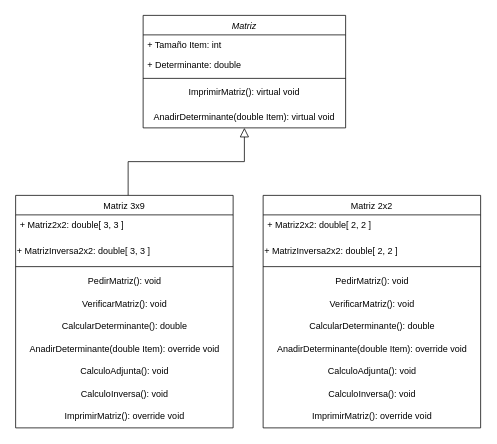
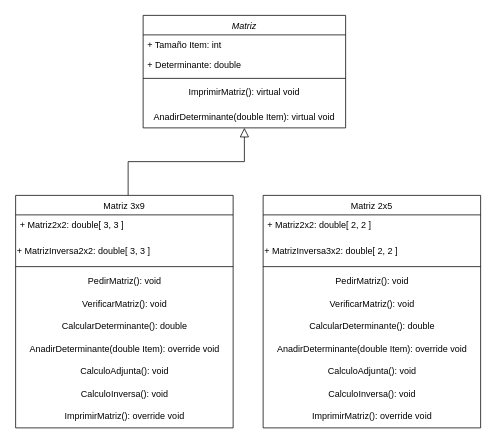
  <mxCell id="0" />
  <mxCell id="1" parent="0" />
  <mxCell id="2" value="Matriz" style="swimlane;fontStyle=2;align=center;verticalAlign=top;childLayout=stackLayout;horizontal=1;startSize=26;horizontalStack=0;resizeParent=1;resizeLast=0;collapsible=1;marginBottom=0;rounded=0;shadow=0;strokeWidth=1;" parent="1" vertex="1"><mxGeometry x="190" y="20" width="270" height="150" as="geometry"><mxRectangle x="230" y="140" width="160" height="26" as="alternateBounds" /></mxGeometry></mxCell>
  <mxCell id="3" value="+ Tamaño Item: int" style="text;align=left;verticalAlign=top;spacingLeft=4;spacingRight=4;overflow=hidden;rotatable=0;points=[[0,0.5],[1,0.5]];portConstraint=eastwest;" parent="2" vertex="1"><mxGeometry y="26" width="270" height="26" as="geometry" /></mxCell>
  <mxCell id="4" value="+ Determinante: double" style="text;align=left;verticalAlign=top;spacingLeft=4;spacingRight=4;overflow=hidden;rotatable=0;points=[[0,0.5],[1,0.5]];portConstraint=eastwest;rounded=0;shadow=0;html=0;" parent="2" vertex="1"><mxGeometry y="52" width="270" height="28" as="geometry" /></mxCell>
  <mxCell id="5" value="" style="line;html=1;strokeWidth=1;align=left;verticalAlign=middle;spacingTop=-1;spacingLeft=3;spacingRight=3;rotatable=0;labelPosition=right;points=[];portConstraint=eastwest;" parent="2" vertex="1"><mxGeometry y="80" width="270" height="8" as="geometry" /></mxCell>
  <mxCell id="6" value="ImprimirMatriz(): virtual void" style="text;align=center;verticalAlign=top;spacingLeft=4;spacingRight=4;overflow=hidden;rotatable=0;points=[[0,0.5],[1,0.5]];portConstraint=eastwest;" parent="2" vertex="1"><mxGeometry y="88" width="270" height="32" as="geometry" /></mxCell>
  <mxCell id="7" value="AnadirDeterminante(double Item): virtual void" style="text;align=center;verticalAlign=middle;resizable=0;points=[];autosize=1;strokeColor=none;fillColor=none;" vertex="1" parent="2"><mxGeometry y="120" width="270" height="30" as="geometry" /></mxCell>
  <mxCell id="8" value="" style="endArrow=block;endSize=10;endFill=0;shadow=0;strokeWidth=1;rounded=0;curved=0;edgeStyle=elbowEdgeStyle;elbow=vertical;" parent="1" target="2" edge="1"><mxGeometry width="160" relative="1" as="geometry"><mxPoint x="170" y="260" as="sourcePoint" /><mxPoint x="170" y="103" as="targetPoint" /></mxGeometry></mxCell>
- <mxCell id="9" value="Matriz 2x2" style="swimlane;fontStyle=0;align=center;verticalAlign=top;childLayout=stackLayout;horizontal=1;startSize=26;horizontalStack=0;resizeParent=1;resizeLast=0;collapsible=1;marginBottom=0;rounded=0;shadow=0;strokeWidth=1;" parent="1" vertex="1"><mxGeometry x="350" y="260" width="290" height="310" as="geometry"><mxRectangle x="340" y="380" width="170" height="26" as="alternateBounds" /></mxGeometry></mxCell>
+ <mxCell id="9" value="Matriz 2x5" style="swimlane;fontStyle=0;align=center;verticalAlign=top;childLayout=stackLayout;horizontal=1;startSize=26;horizontalStack=0;resizeParent=1;resizeLast=0;collapsible=1;marginBottom=0;rounded=0;shadow=0;strokeWidth=1;" parent="1" vertex="1"><mxGeometry x="350" y="260" width="290" height="310" as="geometry"><mxRectangle x="340" y="380" width="170" height="26" as="alternateBounds" /></mxGeometry></mxCell>
  <mxCell id="10" value="+ Matriz2x2: double[ 2, 2 ]" style="text;align=left;verticalAlign=top;spacingLeft=4;spacingRight=4;overflow=hidden;rotatable=0;points=[[0,0.5],[1,0.5]];portConstraint=eastwest;" parent="9" vertex="1"><mxGeometry y="26" width="290" height="34" as="geometry" /></mxCell>
- <mxCell id="11" value="+ MatrizInversa2x2: double[ 2, 2 ]" style="text;html=1;align=left;verticalAlign=middle;resizable=0;points=[];autosize=1;strokeColor=none;fillColor=none;" vertex="1" parent="9"><mxGeometry y="60" width="290" height="30" as="geometry" /></mxCell>
+ <mxCell id="11" value="+ MatrizInversa3x2: double[ 2, 2 ]" style="text;html=1;align=left;verticalAlign=middle;resizable=0;points=[];autosize=1;strokeColor=none;fillColor=none;" vertex="1" parent="9"><mxGeometry y="60" width="290" height="30" as="geometry" /></mxCell>
  <mxCell id="12" value="" style="line;html=1;strokeWidth=1;align=left;verticalAlign=middle;spacingTop=-1;spacingLeft=3;spacingRight=3;rotatable=0;labelPosition=right;points=[];portConstraint=eastwest;" parent="9" vertex="1"><mxGeometry y="90" width="290" height="10" as="geometry" /></mxCell>
  <mxCell id="13" value="PedirMatriz(): void" style="text;html=1;align=center;verticalAlign=middle;resizable=0;points=[];autosize=1;strokeColor=none;fillColor=none;" vertex="1" parent="9"><mxGeometry y="100" width="290" height="30" as="geometry" /></mxCell>
  <mxCell id="14" value="VerificarMatriz(): void" style="text;html=1;align=center;verticalAlign=middle;resizable=0;points=[];autosize=1;strokeColor=none;fillColor=none;" vertex="1" parent="9"><mxGeometry y="130" width="290" height="30" as="geometry" /></mxCell>
  <mxCell id="15" value="CalcularDeterminante(): double" style="text;html=1;align=center;verticalAlign=middle;resizable=0;points=[];autosize=1;strokeColor=none;fillColor=none;" vertex="1" parent="9"><mxGeometry y="160" width="290" height="30" as="geometry" /></mxCell>
  <mxCell id="16" value="AnadirDeterminante(double Item): override void" style="text;html=1;align=center;verticalAlign=middle;resizable=0;points=[];autosize=1;strokeColor=none;fillColor=none;" vertex="1" parent="9"><mxGeometry y="190" width="290" height="30" as="geometry" /></mxCell>
  <mxCell id="17" value="CalculoAdjunta(): void" style="text;html=1;align=center;verticalAlign=middle;resizable=0;points=[];autosize=1;strokeColor=none;fillColor=none;" vertex="1" parent="9"><mxGeometry y="220" width="290" height="30" as="geometry" /></mxCell>
  <mxCell id="18" value="CalculoInversa(): void" style="text;html=1;align=center;verticalAlign=middle;resizable=0;points=[];autosize=1;strokeColor=none;fillColor=none;" vertex="1" parent="9"><mxGeometry y="250" width="290" height="30" as="geometry" /></mxCell>
  <mxCell id="19" value="ImprimirMatriz(): override void" style="text;html=1;align=center;verticalAlign=middle;resizable=0;points=[];autosize=1;strokeColor=none;fillColor=none;" vertex="1" parent="9"><mxGeometry y="280" width="290" height="30" as="geometry" /></mxCell>
  <mxCell id="20" value="Matriz 3x9" style="swimlane;fontStyle=0;align=center;verticalAlign=top;childLayout=stackLayout;horizontal=1;startSize=26;horizontalStack=0;resizeParent=1;resizeLast=0;collapsible=1;marginBottom=0;rounded=0;shadow=0;strokeWidth=1;" vertex="1" parent="1"><mxGeometry x="20" y="260" width="290" height="310" as="geometry"><mxRectangle x="340" y="380" width="170" height="26" as="alternateBounds" /></mxGeometry></mxCell>
  <mxCell id="21" value="+ Matriz2x2: double[ 3, 3 ]" style="text;align=left;verticalAlign=top;spacingLeft=4;spacingRight=4;overflow=hidden;rotatable=0;points=[[0,0.5],[1,0.5]];portConstraint=eastwest;" vertex="1" parent="20"><mxGeometry y="26" width="290" height="34" as="geometry" /></mxCell>
  <mxCell id="22" value="+ MatrizInversa2x2: double[ 3, 3 ]" style="text;html=1;align=left;verticalAlign=middle;resizable=0;points=[];autosize=1;strokeColor=none;fillColor=none;" vertex="1" parent="20"><mxGeometry y="60" width="290" height="30" as="geometry" /></mxCell>
  <mxCell id="23" value="" style="line;html=1;strokeWidth=1;align=left;verticalAlign=middle;spacingTop=-1;spacingLeft=3;spacingRight=3;rotatable=0;labelPosition=right;points=[];portConstraint=eastwest;" vertex="1" parent="20"><mxGeometry y="90" width="290" height="10" as="geometry" /></mxCell>
  <mxCell id="24" value="PedirMatriz(): void" style="text;html=1;align=center;verticalAlign=middle;resizable=0;points=[];autosize=1;strokeColor=none;fillColor=none;" vertex="1" parent="20"><mxGeometry y="100" width="290" height="30" as="geometry" /></mxCell>
  <mxCell id="25" value="VerificarMatriz(): void" style="text;html=1;align=center;verticalAlign=middle;resizable=0;points=[];autosize=1;strokeColor=none;fillColor=none;" vertex="1" parent="20"><mxGeometry y="130" width="290" height="30" as="geometry" /></mxCell>
  <mxCell id="26" value="CalcularDeterminante(): double" style="text;html=1;align=center;verticalAlign=middle;resizable=0;points=[];autosize=1;strokeColor=none;fillColor=none;" vertex="1" parent="20"><mxGeometry y="160" width="290" height="30" as="geometry" /></mxCell>
  <mxCell id="27" value="AnadirDeterminante(double Item): override void" style="text;html=1;align=center;verticalAlign=middle;resizable=0;points=[];autosize=1;strokeColor=none;fillColor=none;" vertex="1" parent="20"><mxGeometry y="190" width="290" height="30" as="geometry" /></mxCell>
  <mxCell id="28" value="CalculoAdjunta(): void" style="text;html=1;align=center;verticalAlign=middle;resizable=0;points=[];autosize=1;strokeColor=none;fillColor=none;" vertex="1" parent="20"><mxGeometry y="220" width="290" height="30" as="geometry" /></mxCell>
  <mxCell id="29" value="CalculoInversa(): void" style="text;html=1;align=center;verticalAlign=middle;resizable=0;points=[];autosize=1;strokeColor=none;fillColor=none;" vertex="1" parent="20"><mxGeometry y="250" width="290" height="30" as="geometry" /></mxCell>
  <mxCell id="30" value="ImprimirMatriz(): override void" style="text;html=1;align=center;verticalAlign=middle;resizable=0;points=[];autosize=1;strokeColor=none;fillColor=none;" vertex="1" parent="20"><mxGeometry y="280" width="290" height="30" as="geometry" /></mxCell>
